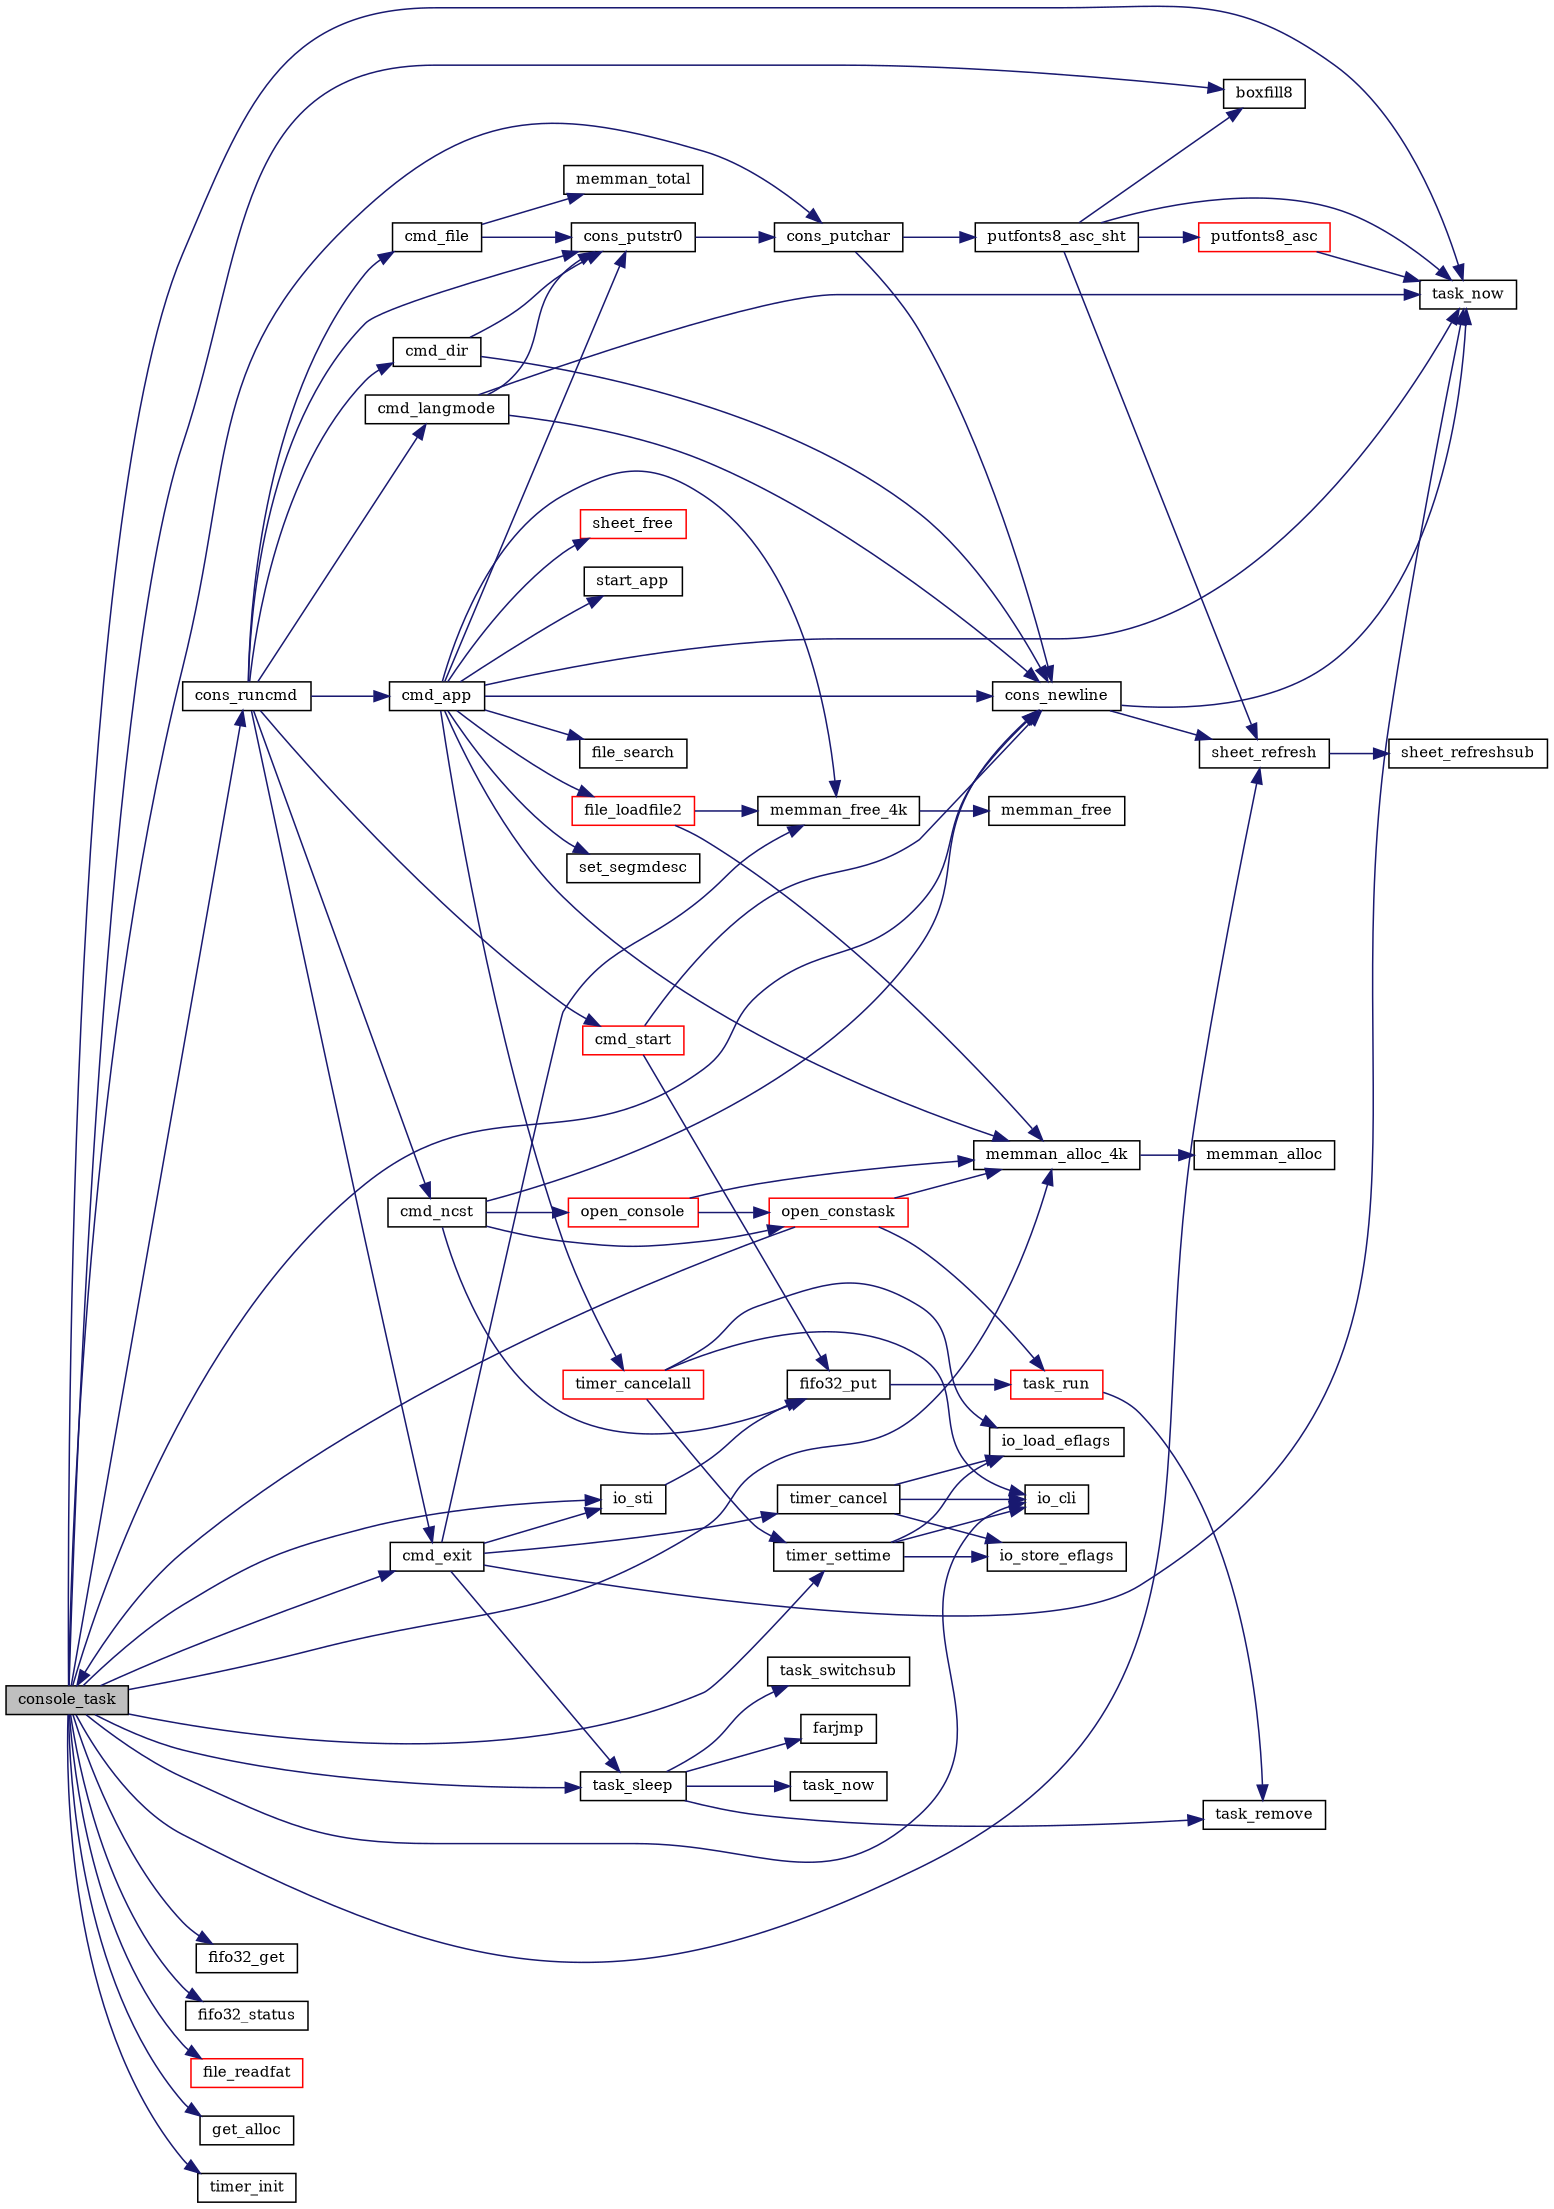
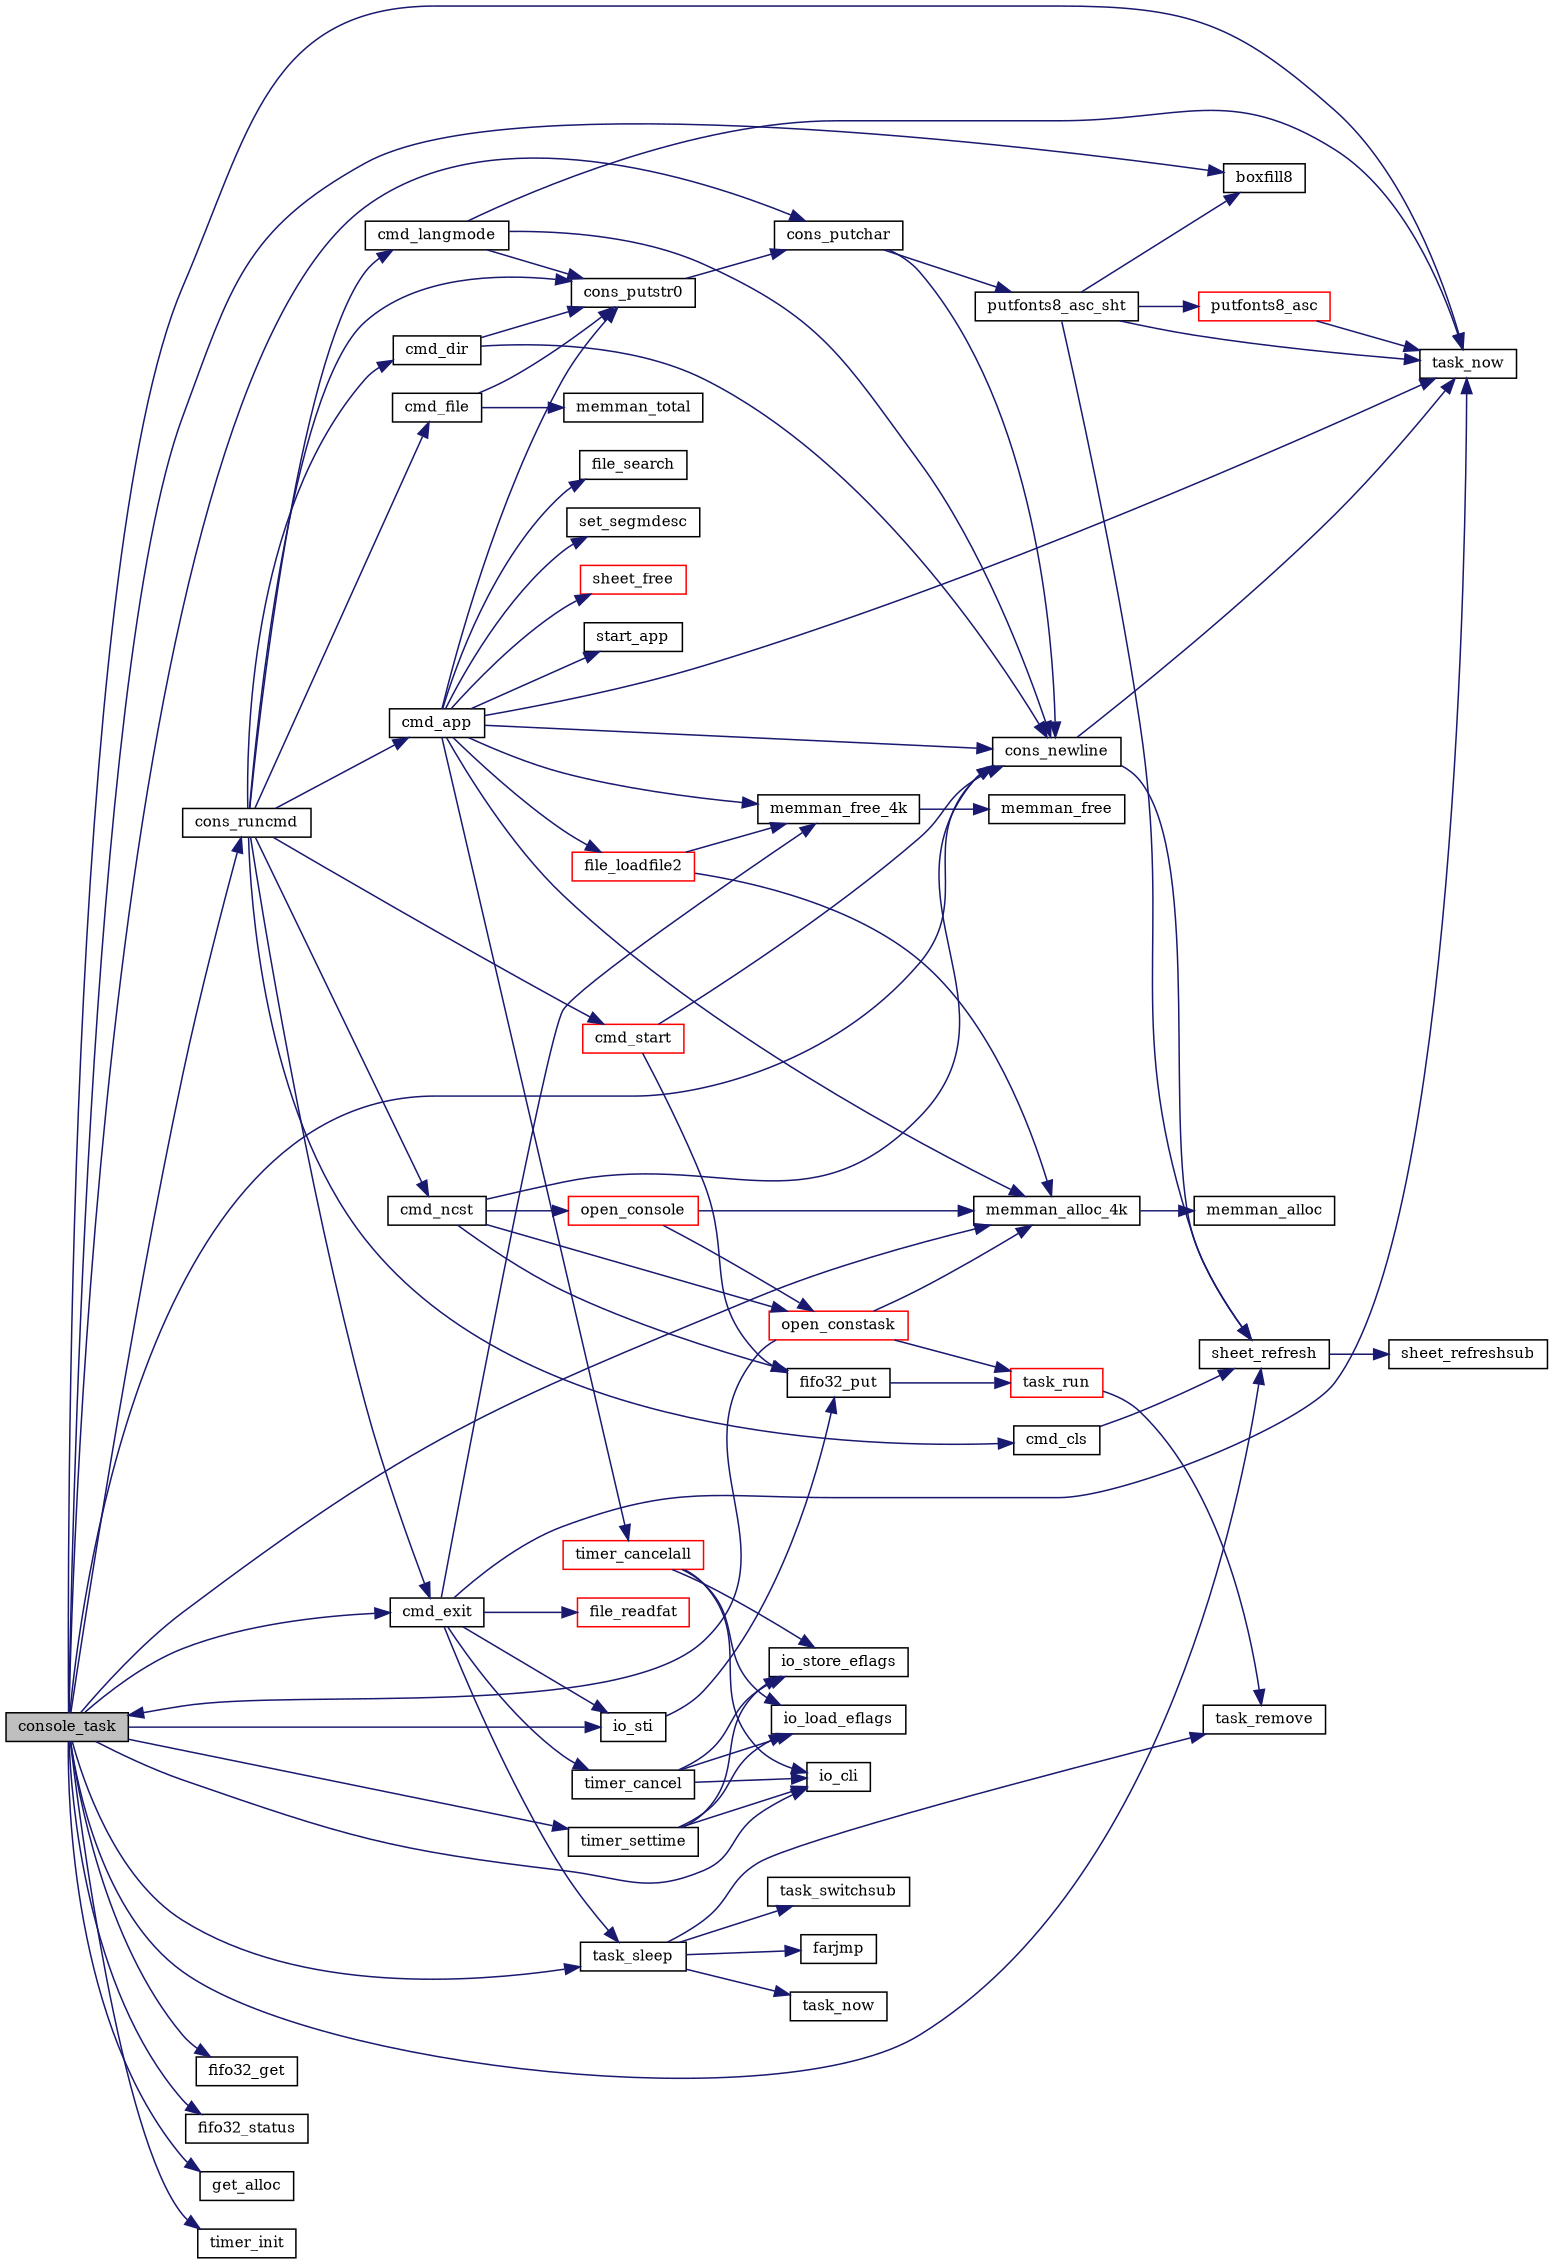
  digraph {
    fontname="DejaVu Serif"
    rankdir=LR
    node [color=black fillcolor=white fontname="DejaVu Serif" fontsize=10 shape=record style=filled]
    edge [color=midnightblue fontname="DejaVu Serif" fontsize=10 labelfontname=Helvetica labelfontsize=10 style=solid]
    n1 [fillcolor=grey75 fontcolor=black height=0.2 label=console_task width=0.4]
    n2 [height=0.2 label=boxfill8 width=0.4]
    n3 [height=0.2 label=cmd_exit width=0.4]
    n4 [height=0.2 label=io_cli width=0.4]
    n5 [height=0.2 label=io_sti width=0.4]
    n6 [height=0.2 label=task_now width=0.4]
    n7 [height=0.2 label=task_sleep width=0.4]
    n8 [height=0.2 label=cons_newline width=0.4]
    n9 [height=0.2 label=sheet_refresh width=0.4]
    n10 [height=0.2 label=cons_putchar width=0.4]
    n11 [height=0.2 label=cons_runcmd width=0.4]
    n12 [height=0.2 label=memman_alloc_4k width=0.4]
    n13 [height=0.2 label=fifo32_get width=0.4]
    n14 [height=0.2 label=fifo32_status width=0.4]
    n15 [color=red height=0.2 label=file_readfat width=0.4]
    n16 [height=0.2 label=get_alloc width=0.4]
    n17 [height=0.2 label=timer_init width=0.4]
    n18 [height=0.2 label=timer_settime width=0.4]
    n19 [height=0.2 label=memman_free_4k width=0.4]
    n20 [height=0.2 label=timer_cancel width=0.4]
    n21 [height=0.2 label=fifo32_put width=0.4]
    n22 [height=0.2 label=task_remove width=0.4]
    n23 [height=0.2 label=farjmp width=0.4]
    n24 [height=0.2 label=task_now width=0.4]
    n25 [height=0.2 label=task_switchsub width=0.4]
    n26 [height=0.2 label=sheet_refreshsub width=0.4]
    n27 [height=0.2 label=putfonts8_asc_sht width=0.4]
    n28 [height=0.2 label=cmd_app width=0.4]
    n29 [height=0.2 label=cons_putstr0 width=0.4]
+   n30 [height=0.2 label=cmd_cls width=0.4]
    n31 [height=0.2 label=cmd_dir width=0.4]
    n32 [height=0.2 label=cmd_langmode width=0.4]
    n33 [height=0.2 label=cmd_file width=0.4]
    n34 [height=0.2 label=cmd_ncst width=0.4]
    n35 [color=red height=0.2 label=cmd_start width=0.4]
    n36 [height=0.2 label=memman_alloc width=0.4]
    n37 [height=0.2 label=io_load_eflags width=0.4]
    n38 [height=0.2 label=io_store_eflags width=0.4]
    n39 [color=red height=0.2 label=task_run width=0.4]
    n40 [height=0.2 label=memman_free width=0.4]
    n41 [color=red height=0.2 label=putfonts8_asc width=0.4]
    n42 [color=red height=0.2 label=file_loadfile2 width=0.4]
    n43 [height=0.2 label=file_search width=0.4]
    n44 [height=0.2 label=set_segmdesc width=0.4]
    n45 [color=red height=0.2 label=sheet_free width=0.4]
    n46 [height=0.2 label=start_app width=0.4]
    n47 [color=red height=0.2 label=timer_cancelall width=0.4]
    n48 [height=0.2 label=memman_total width=0.4]
    n49 [color=red height=0.2 label=open_constask width=0.4]
    n50 [color=red height=0.2 label=open_console width=0.4]
    n1 -> n2
    n1 -> n3
    n1 -> n4
    n1 -> n5
    n1 -> n6
    n1 -> n7
    n1 -> n8
    n1 -> n9
    n1 -> n10
    n1 -> n11
    n1 -> n12
    n1 -> n13
    n1 -> n14
-   n1 -> n15
+   n3 -> n15
    n1 -> n16
    n1 -> n17
    n1 -> n18
    n3 -> n5
    n3 -> n6
    n3 -> n7
    n3 -> n19
    n3 -> n20
    n5 -> n21
    n7 -> n22
    n7 -> n23
    n7 -> n24
    n7 -> n25
    n8 -> n6
    n8 -> n9
    n9 -> n26
    n10 -> n8
    n10 -> n27
    n11 -> n3
    n11 -> n28
    n11 -> n29
+   n11 -> n30
    n11 -> n31
    n11 -> n32
    n11 -> n33
    n11 -> n34
    n11 -> n35
    n12 -> n36
    n18 -> n4
    n18 -> n37
    n18 -> n38
    n19 -> n40
    n20 -> n4
    n20 -> n37
    n20 -> n38
    n21 -> n39
    n27 -> n2
    n27 -> n6
    n27 -> n9
    n27 -> n41
    n28 -> n6
    n28 -> n8
    n28 -> n12
    n28 -> n19
    n28 -> n29
    n28 -> n42
    n28 -> n43
    n28 -> n44
    n28 -> n45
    n28 -> n46
    n28 -> n47
    n29 -> n10
+   n30 -> n9
    n31 -> n8
    n31 -> n29
    n32 -> n6
    n32 -> n8
    n32 -> n29
    n33 -> n29
    n33 -> n48
    n34 -> n8
    n34 -> n21
    n34 -> n49
    n34 -> n50
    n35 -> n8
    n35 -> n21
    n39 -> n22
    n41 -> n6
    n42 -> n12
    n42 -> n19
    n47 -> n4
    n47 -> n37
-   n47 -> n18
+   n47 -> n38
    n49 -> n1
    n49 -> n12
    n49 -> n39
    n50 -> n12
    n50 -> n49
  }
